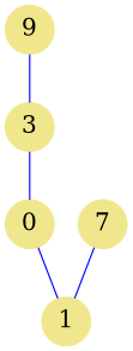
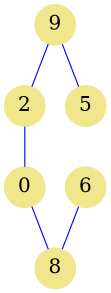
  graph {
    node [color=khaki fixedsize=true fontcolor=black fontsize=18 shape=circle style=filled]
    edge [color=blue]
    n1 [label=9]
-   n2 [label=3]
+   n2 [label=2]
+   n3 [label=5]
    n4 [label=0]
-   n5 [label=1]
-   n6 [label=7]
+   n5 [label=8]
+   n6 [label=6]
    n1 -- n2
+   n1 -- n3
    n2 -- n4
    n4 -- n5
    n6 -- n5
  }
